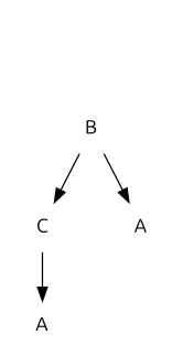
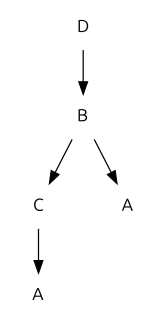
  digraph {
    fontname=Ubuntu
    node [fontname=Ubuntu shape=plaintext]
    edge [fontname=Ubuntu]
+   D
    B
    C
    n4 [label=A]
    n5 [label=A]
+   D -> B
    B -> C
    B -> n4
    C -> n5
  }
